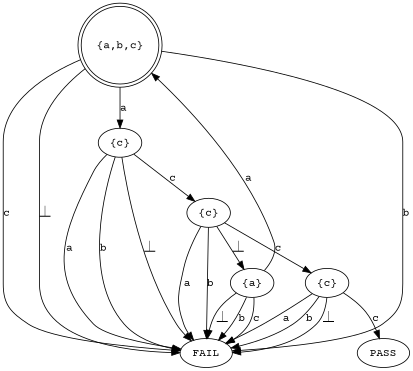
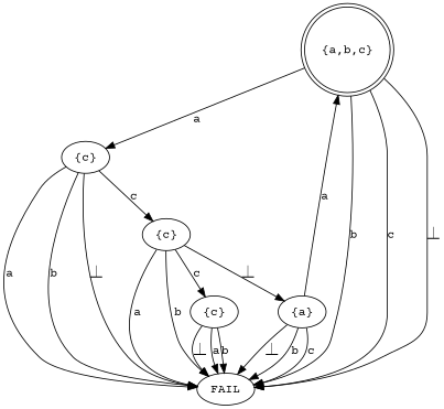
  digraph {
    fontname="Courier Prime"
    node [fontname="Courier Prime"]
    edge [fontname="Courier Prime"]
    n1 [label="{a,b,c}" shape=doublecircle]
    n2 [label="{c}"]
    FAIL
    n4 [label="{c}"]
    n5 [label="{c}"]
    n6 [label="{a}"]
-   PASS
    n1 -> n2 [label=a]
    n1 -> FAIL [label=b]
    n1 -> FAIL [label=c]
    n1 -> FAIL [label="⏊"]
    n2 -> FAIL [label=a]
    n2 -> FAIL [label=b]
    n2 -> FAIL [label="⏊"]
    n2 -> n4 [label=c]
    n4 -> FAIL [label=a]
    n4 -> FAIL [label=b]
    n4 -> n5 [label=c]
    n4 -> n6 [label="⏊"]
    n5 -> FAIL [label=a]
    n5 -> FAIL [label=b]
    n5 -> FAIL [label="⏊"]
-   n5 -> PASS [label=c]
    n6 -> n1 [label=a]
    n6 -> FAIL [label=b]
    n6 -> FAIL [label=c]
    n6 -> FAIL [label="⏊"]
  }
